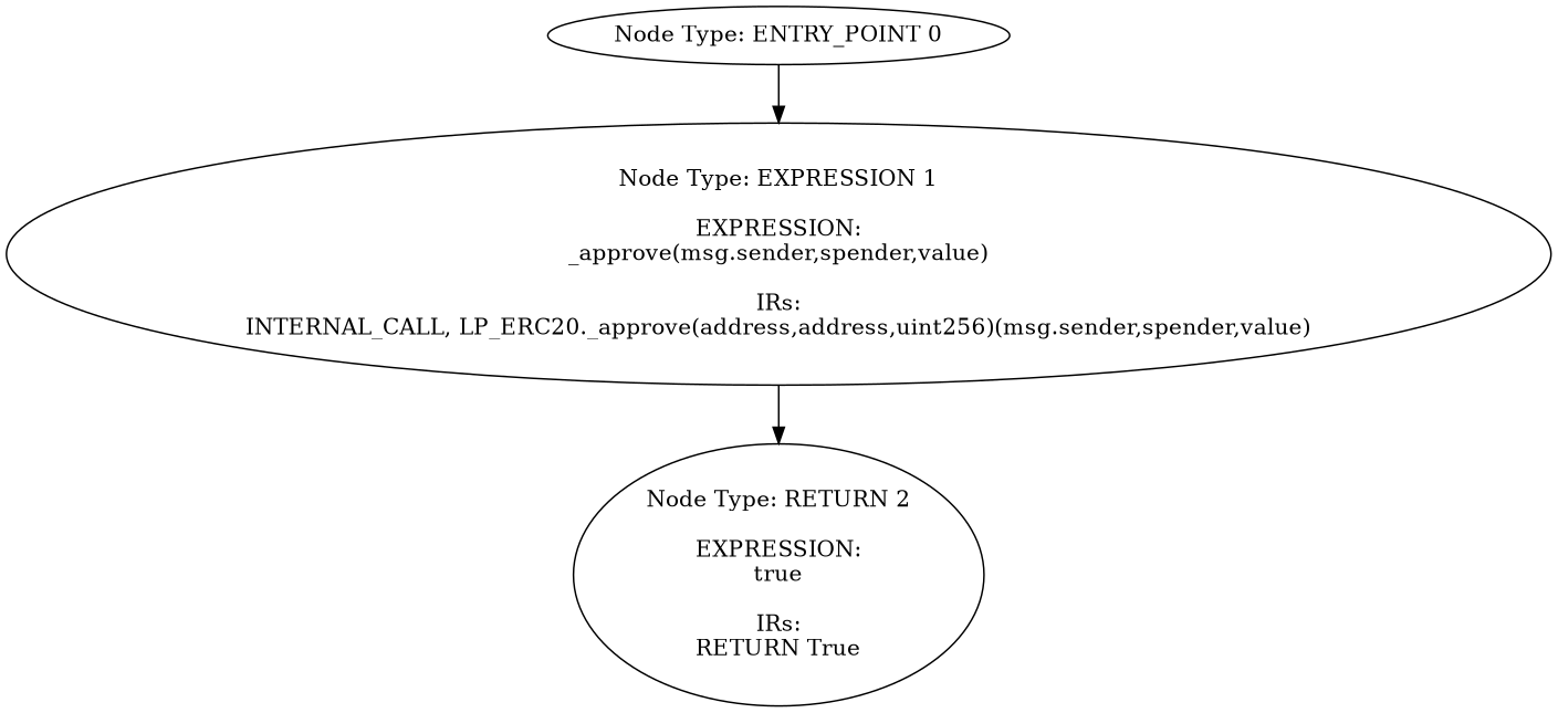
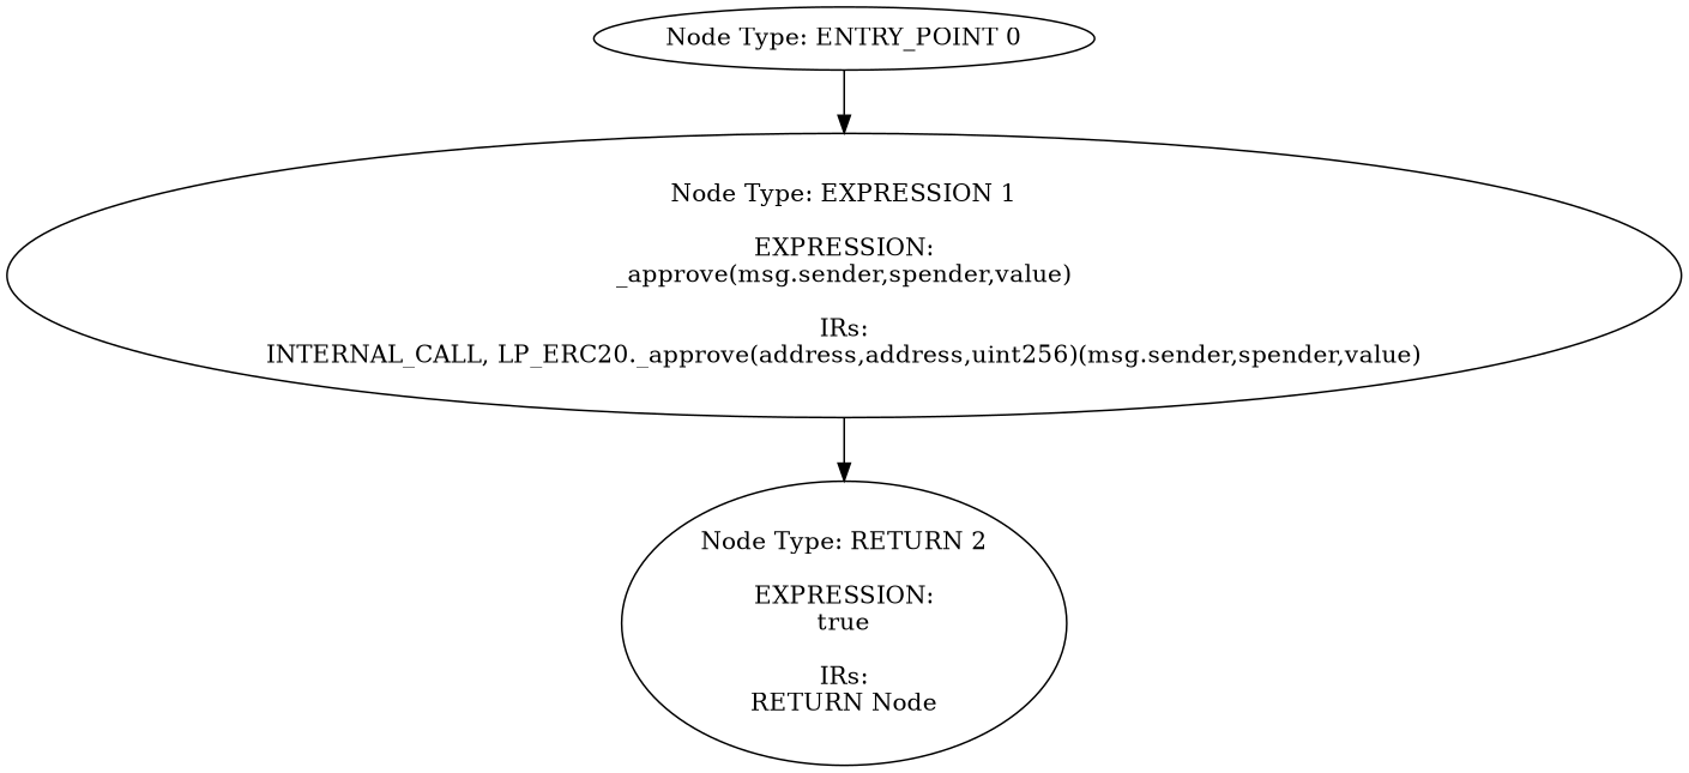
  digraph {
    n1 [label="Node Type: ENTRY_POINT 0\n"]
    n2 [label="Node Type: EXPRESSION 1\n\nEXPRESSION:\n_approve(msg.sender,spender,value)\n\nIRs:\nINTERNAL_CALL, LP_ERC20._approve(address,address,uint256)(msg.sender,spender,value)"]
-   n3 [label="Node Type: RETURN 2\n\nEXPRESSION:\ntrue\n\nIRs:\nRETURN True"]
+   n3 [label="Node Type: RETURN 2\n\nEXPRESSION:\ntrue\n\nIRs:\nRETURN Node"]
    n1 -> n2
    n2 -> n3
  }
